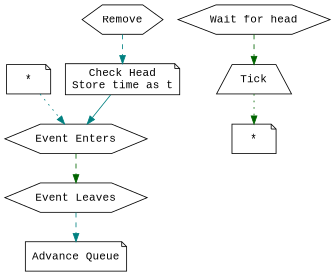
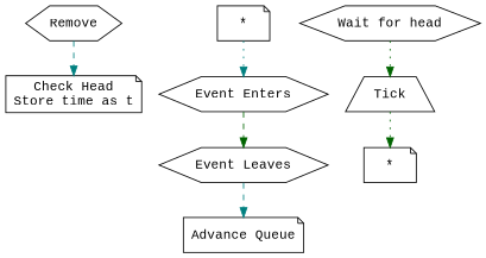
  digraph {
    fontname="Liberation Mono"
    node [fontname="Liberation Mono" shape=note]
    edge [color=teal fontname="Liberation Mono" style=dashed]
    n1 [label="Check Head\nStore time as t"]
    n2 [label="Event Enters" shape=hexagon]
    n3 [label="Wait for head" shape=hexagon]
    n4 [label=Tick shape=trapezium]
    n5 [label="Event Leaves" shape=hexagon]
    n6 [label="*"]
    n7 [label=Remove shape=hexagon]
    n8 [label="*"]
    n9 [label="Advance Queue"]
-   n1 -> n2 [style=solid]
    n2 -> n5 [color=darkgreen]
-   n3 -> n4 [color=darkgreen]
+   n3 -> n4 [color=darkgreen style=dotted]
    n4 -> n6 [color=darkgreen style=dotted]
    n5 -> n9
    n7 -> n1
    n8 -> n2 [style=dotted]
  }
